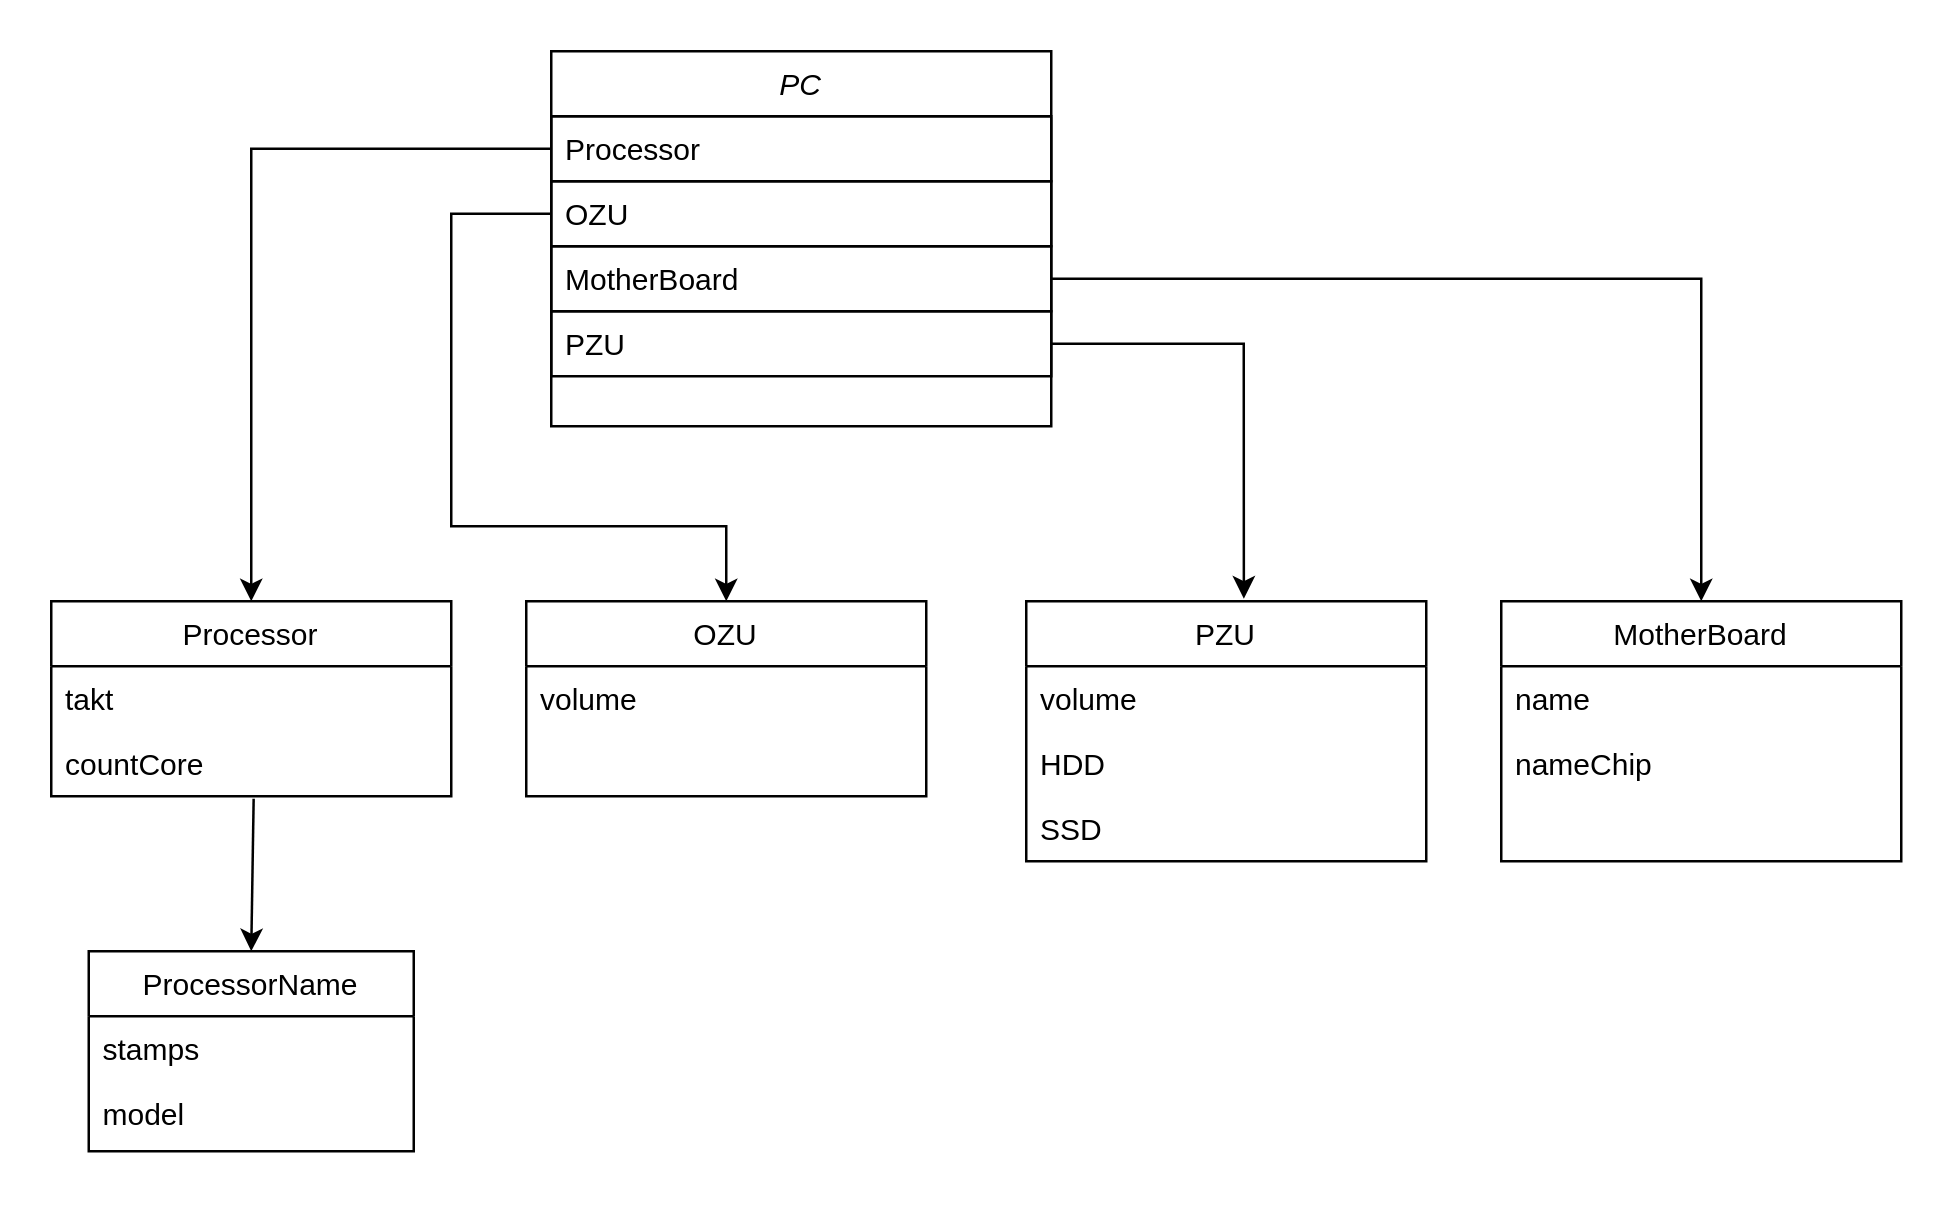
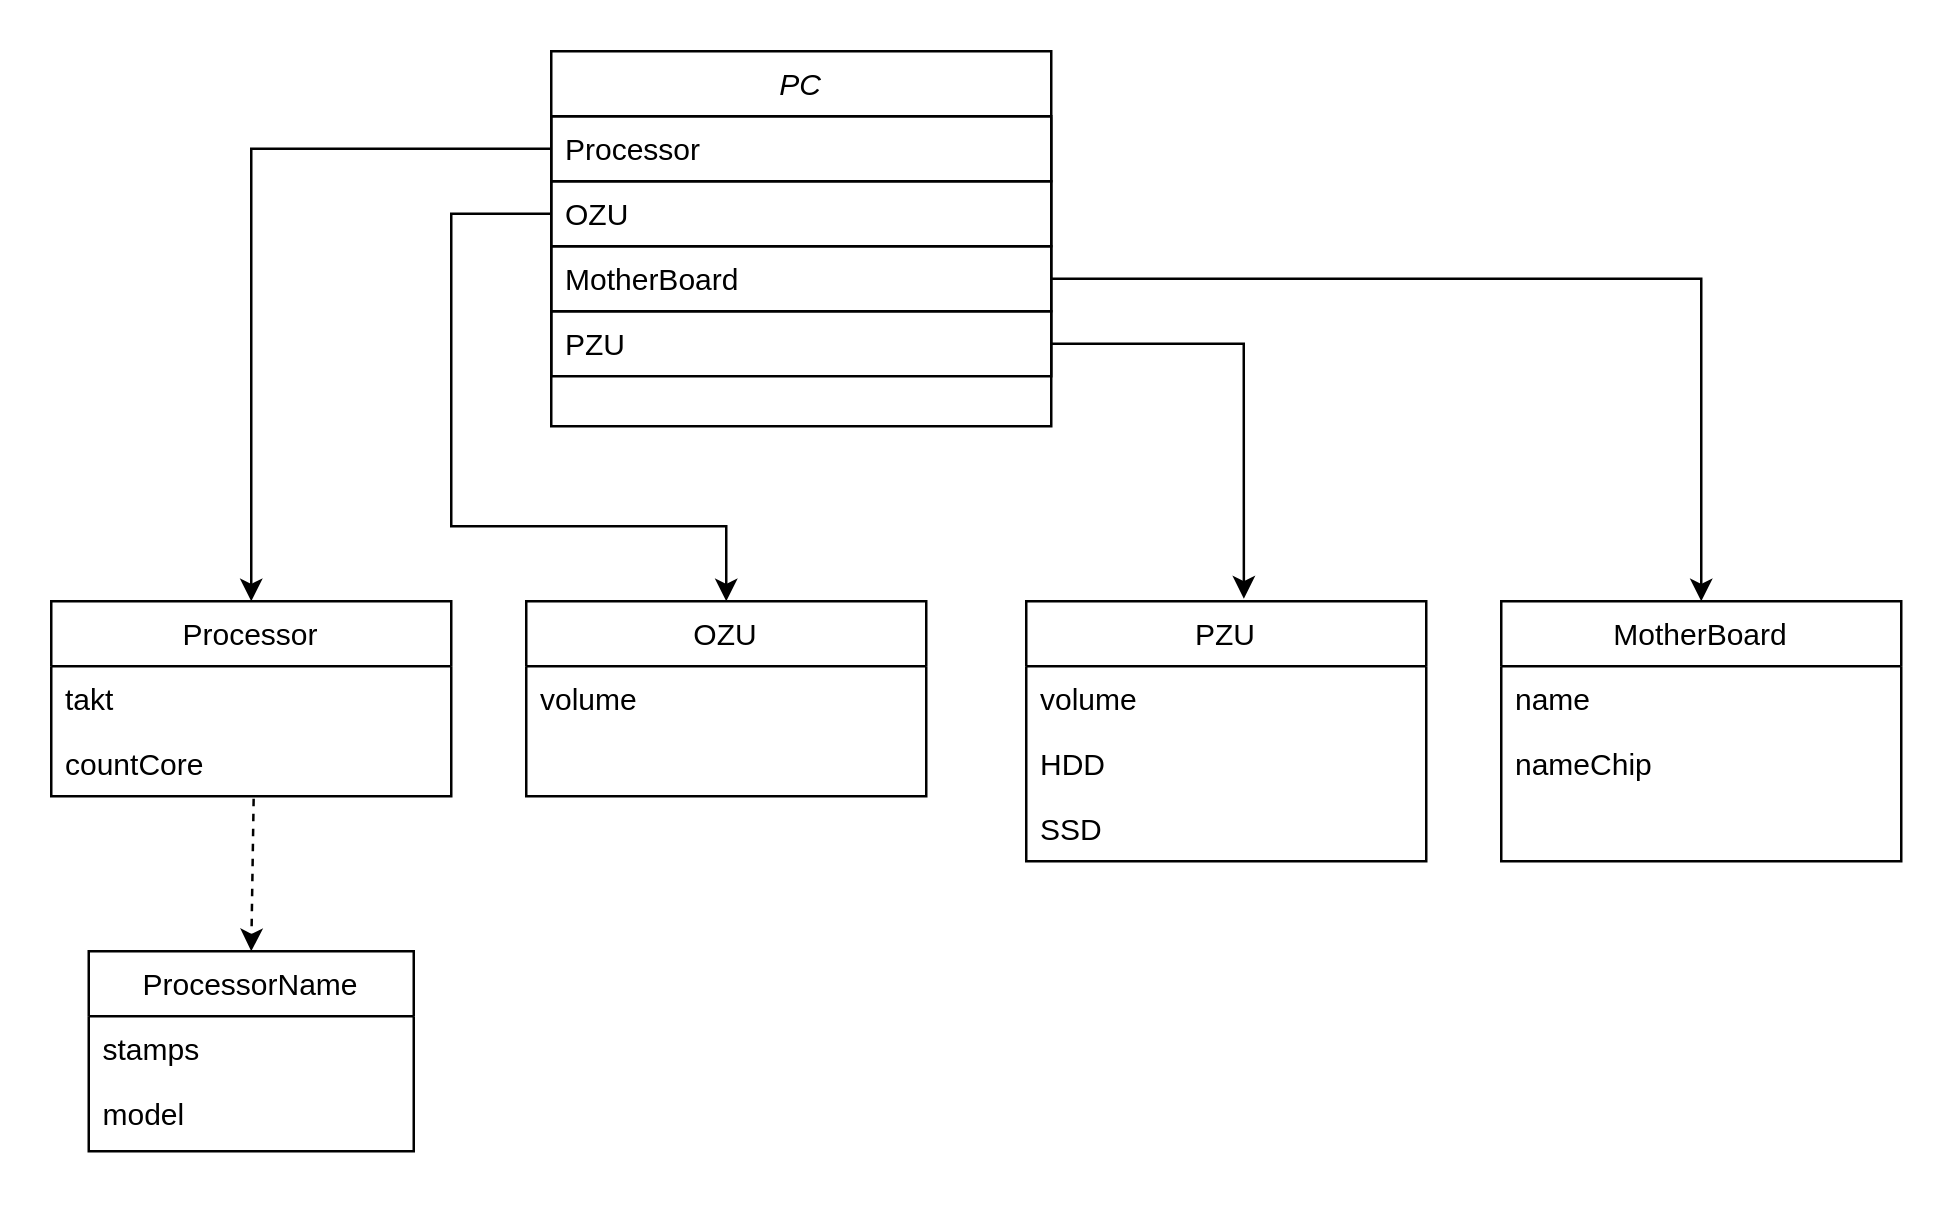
  <mxCell id="0" />
  <mxCell id="1" parent="0" />
  <mxCell id="2" value="PC" style="swimlane;fontStyle=2;align=center;verticalAlign=top;childLayout=stackLayout;horizontal=1;startSize=26;horizontalStack=0;resizeParent=1;resizeLast=0;collapsible=1;marginBottom=0;rounded=0;shadow=0;strokeWidth=1;" parent="1" vertex="1"><mxGeometry x="220" y="20" width="200" height="150" as="geometry"><mxRectangle x="230" y="140" width="160" height="26" as="alternateBounds" /></mxGeometry></mxCell>
  <mxCell id="3" value="Processor" style="text;align=left;verticalAlign=top;spacingLeft=4;spacingRight=4;overflow=hidden;rotatable=0;points=[[0,0.5],[1,0.5]];portConstraint=eastwest;strokeColor=default;" parent="2" vertex="1"><mxGeometry y="26" width="200" height="26" as="geometry" /></mxCell>
  <mxCell id="4" value="OZU" style="text;align=left;verticalAlign=top;spacingLeft=4;spacingRight=4;overflow=hidden;rotatable=0;points=[[0,0.5],[1,0.5]];portConstraint=eastwest;rounded=0;shadow=0;html=0;strokeColor=default;" parent="2" vertex="1"><mxGeometry y="52" width="200" height="26" as="geometry" /></mxCell>
  <mxCell id="5" value="MotherBoard" style="text;align=left;verticalAlign=top;spacingLeft=4;spacingRight=4;overflow=hidden;rotatable=0;points=[[0,0.5],[1,0.5]];portConstraint=eastwest;rounded=0;shadow=0;html=0;strokeColor=default;" vertex="1" parent="2"><mxGeometry y="78" width="200" height="26" as="geometry" /></mxCell>
  <mxCell id="6" value="PZU" style="text;align=left;verticalAlign=top;spacingLeft=4;spacingRight=4;overflow=hidden;rotatable=0;points=[[0,0.5],[1,0.5]];portConstraint=eastwest;rounded=0;shadow=0;html=0;fillColor=none;strokeColor=default;" parent="2" vertex="1"><mxGeometry y="104" width="200" height="26" as="geometry" /></mxCell>
  <mxCell id="7" value="ProcessorName" style="swimlane;fontStyle=0;align=center;verticalAlign=top;childLayout=stackLayout;horizontal=1;startSize=26;horizontalStack=0;resizeParent=1;resizeLast=0;collapsible=1;marginBottom=0;rounded=0;shadow=0;strokeWidth=1;" vertex="1" parent="1"><mxGeometry x="35" y="380" width="130" height="80" as="geometry"><mxRectangle x="130" y="380" width="160" height="26" as="alternateBounds" /></mxGeometry></mxCell>
  <mxCell id="8" value="stamps" style="text;align=left;verticalAlign=top;spacingLeft=4;spacingRight=4;overflow=hidden;rotatable=0;points=[[0,0.5],[1,0.5]];portConstraint=eastwest;rounded=0;shadow=0;html=0;" vertex="1" parent="7"><mxGeometry y="26" width="130" height="26" as="geometry" /></mxCell>
  <mxCell id="9" value="model" style="text;align=left;verticalAlign=top;spacingLeft=4;spacingRight=4;overflow=hidden;rotatable=0;points=[[0,0.5],[1,0.5]];portConstraint=eastwest;rounded=0;shadow=0;html=0;" vertex="1" parent="7"><mxGeometry y="52" width="130" height="26" as="geometry" /></mxCell>
  <mxCell id="10" value="Processor" style="swimlane;fontStyle=0;align=center;verticalAlign=top;childLayout=stackLayout;horizontal=1;startSize=26;horizontalStack=0;resizeParent=1;resizeLast=0;collapsible=1;marginBottom=0;rounded=0;shadow=0;strokeWidth=1;" vertex="1" parent="1"><mxGeometry x="20" y="240" width="160" height="78" as="geometry"><mxRectangle x="340" y="380" width="170" height="26" as="alternateBounds" /></mxGeometry></mxCell>
  <mxCell id="11" value="takt" style="text;align=left;verticalAlign=top;spacingLeft=4;spacingRight=4;overflow=hidden;rotatable=0;points=[[0,0.5],[1,0.5]];portConstraint=eastwest;" vertex="1" parent="10"><mxGeometry y="26" width="160" height="26" as="geometry" /></mxCell>
  <mxCell id="12" value="countCore" style="text;align=left;verticalAlign=top;spacingLeft=4;spacingRight=4;overflow=hidden;rotatable=0;points=[[0,0.5],[1,0.5]];portConstraint=eastwest;rounded=0;shadow=0;html=0;" vertex="1" parent="10"><mxGeometry y="52" width="160" height="26" as="geometry" /></mxCell>
  <mxCell id="13" value="OZU" style="swimlane;fontStyle=0;align=center;verticalAlign=top;childLayout=stackLayout;horizontal=1;startSize=26;horizontalStack=0;resizeParent=1;resizeLast=0;collapsible=1;marginBottom=0;rounded=0;shadow=0;strokeWidth=1;" vertex="1" parent="1"><mxGeometry x="210" y="240" width="160" height="78" as="geometry"><mxRectangle x="340" y="380" width="170" height="26" as="alternateBounds" /></mxGeometry></mxCell>
  <mxCell id="14" value="volume" style="text;align=left;verticalAlign=top;spacingLeft=4;spacingRight=4;overflow=hidden;rotatable=0;points=[[0,0.5],[1,0.5]];portConstraint=eastwest;" vertex="1" parent="13"><mxGeometry y="26" width="160" height="26" as="geometry" /></mxCell>
  <mxCell id="15" value="PZU" style="swimlane;fontStyle=0;align=center;verticalAlign=top;childLayout=stackLayout;horizontal=1;startSize=26;horizontalStack=0;resizeParent=1;resizeLast=0;collapsible=1;marginBottom=0;rounded=0;shadow=0;strokeWidth=1;" vertex="1" parent="1"><mxGeometry x="410" y="240" width="160" height="104" as="geometry"><mxRectangle x="340" y="380" width="170" height="26" as="alternateBounds" /></mxGeometry></mxCell>
  <mxCell id="16" value="volume" style="text;align=left;verticalAlign=top;spacingLeft=4;spacingRight=4;overflow=hidden;rotatable=0;points=[[0,0.5],[1,0.5]];portConstraint=eastwest;" vertex="1" parent="15"><mxGeometry y="26" width="160" height="26" as="geometry" /></mxCell>
  <mxCell id="17" value="HDD" style="text;align=left;verticalAlign=top;spacingLeft=4;spacingRight=4;overflow=hidden;rotatable=0;points=[[0,0.5],[1,0.5]];portConstraint=eastwest;" vertex="1" parent="15"><mxGeometry y="52" width="160" height="26" as="geometry" /></mxCell>
  <mxCell id="18" value="SSD" style="text;align=left;verticalAlign=top;spacingLeft=4;spacingRight=4;overflow=hidden;rotatable=0;points=[[0,0.5],[1,0.5]];portConstraint=eastwest;" vertex="1" parent="15"><mxGeometry y="78" width="160" height="26" as="geometry" /></mxCell>
  <mxCell id="19" value="MotherBoard" style="swimlane;fontStyle=0;align=center;verticalAlign=top;childLayout=stackLayout;horizontal=1;startSize=26;horizontalStack=0;resizeParent=1;resizeLast=0;collapsible=1;marginBottom=0;rounded=0;shadow=0;strokeWidth=1;" vertex="1" parent="1"><mxGeometry x="600" y="240" width="160" height="104" as="geometry"><mxRectangle x="340" y="380" width="170" height="26" as="alternateBounds" /></mxGeometry></mxCell>
  <mxCell id="20" value="name" style="text;align=left;verticalAlign=top;spacingLeft=4;spacingRight=4;overflow=hidden;rotatable=0;points=[[0,0.5],[1,0.5]];portConstraint=eastwest;" vertex="1" parent="19"><mxGeometry y="26" width="160" height="26" as="geometry" /></mxCell>
  <mxCell id="21" value="nameChip" style="text;align=left;verticalAlign=top;spacingLeft=4;spacingRight=4;overflow=hidden;rotatable=0;points=[[0,0.5],[1,0.5]];portConstraint=eastwest;" vertex="1" parent="19"><mxGeometry y="52" width="160" height="26" as="geometry" /></mxCell>
  <mxCell id="22" value="" style="endArrow=classic;html=1;rounded=0;exitX=0;exitY=0.5;exitDx=0;exitDy=0;entryX=0.5;entryY=0;entryDx=0;entryDy=0;" edge="1" parent="1" source="3" target="10"><mxGeometry width="50" height="50" relative="1" as="geometry"><mxPoint x="370" y="430" as="sourcePoint" /><mxPoint x="420" y="380" as="targetPoint" /><Array as="points"><mxPoint x="100" y="59" /></Array></mxGeometry></mxCell>
- <mxCell id="23" value="" style="endArrow=classic;html=1;rounded=0;exitX=0.506;exitY=1.038;exitDx=0;exitDy=0;exitPerimeter=0;entryX=0.5;entryY=0;entryDx=0;entryDy=0;" edge="1" parent="1" source="12" target="7"><mxGeometry width="50" height="50" relative="1" as="geometry"><mxPoint x="370" y="360" as="sourcePoint" /><mxPoint x="420" y="310" as="targetPoint" /><Array as="points" /></mxGeometry></mxCell>
+ <mxCell id="23" value="" style="endArrow=classic;html=1;rounded=0;exitX=0.506;exitY=1.038;exitDx=0;exitDy=0;exitPerimeter=0;entryX=0.5;entryY=0;entryDx=0;entryDy=0;dashed=1;" edge="1" parent="1" source="12" target="7"><mxGeometry width="50" height="50" relative="1" as="geometry"><mxPoint x="370" y="360" as="sourcePoint" /><mxPoint x="420" y="310" as="targetPoint" /><Array as="points" /></mxGeometry></mxCell>
  <mxCell id="24" value="" style="endArrow=classic;html=1;rounded=0;exitX=0;exitY=0.5;exitDx=0;exitDy=0;entryX=0.5;entryY=0;entryDx=0;entryDy=0;" edge="1" parent="1" source="4" target="13"><mxGeometry width="50" height="50" relative="1" as="geometry"><mxPoint x="600" y="170" as="sourcePoint" /><mxPoint x="650" y="120" as="targetPoint" /><Array as="points"><mxPoint x="180" y="85" /><mxPoint x="180" y="210" /><mxPoint x="290" y="210" /></Array></mxGeometry></mxCell>
  <mxCell id="25" value="" style="endArrow=classic;html=1;rounded=0;exitX=1;exitY=0.5;exitDx=0;exitDy=0;entryX=0.544;entryY=-0.01;entryDx=0;entryDy=0;entryPerimeter=0;" edge="1" parent="1" source="6" target="15"><mxGeometry width="50" height="50" relative="1" as="geometry"><mxPoint x="470" y="140" as="sourcePoint" /><mxPoint x="520" y="90" as="targetPoint" /><Array as="points"><mxPoint x="497" y="137" /></Array></mxGeometry></mxCell>
  <mxCell id="26" value="" style="endArrow=classic;html=1;rounded=0;exitX=1;exitY=0.5;exitDx=0;exitDy=0;entryX=0.5;entryY=0;entryDx=0;entryDy=0;" edge="1" parent="1" source="5" target="19"><mxGeometry width="50" height="50" relative="1" as="geometry"><mxPoint x="580" y="110" as="sourcePoint" /><mxPoint x="630" y="60" as="targetPoint" /><Array as="points"><mxPoint x="680" y="111" /></Array></mxGeometry></mxCell>
